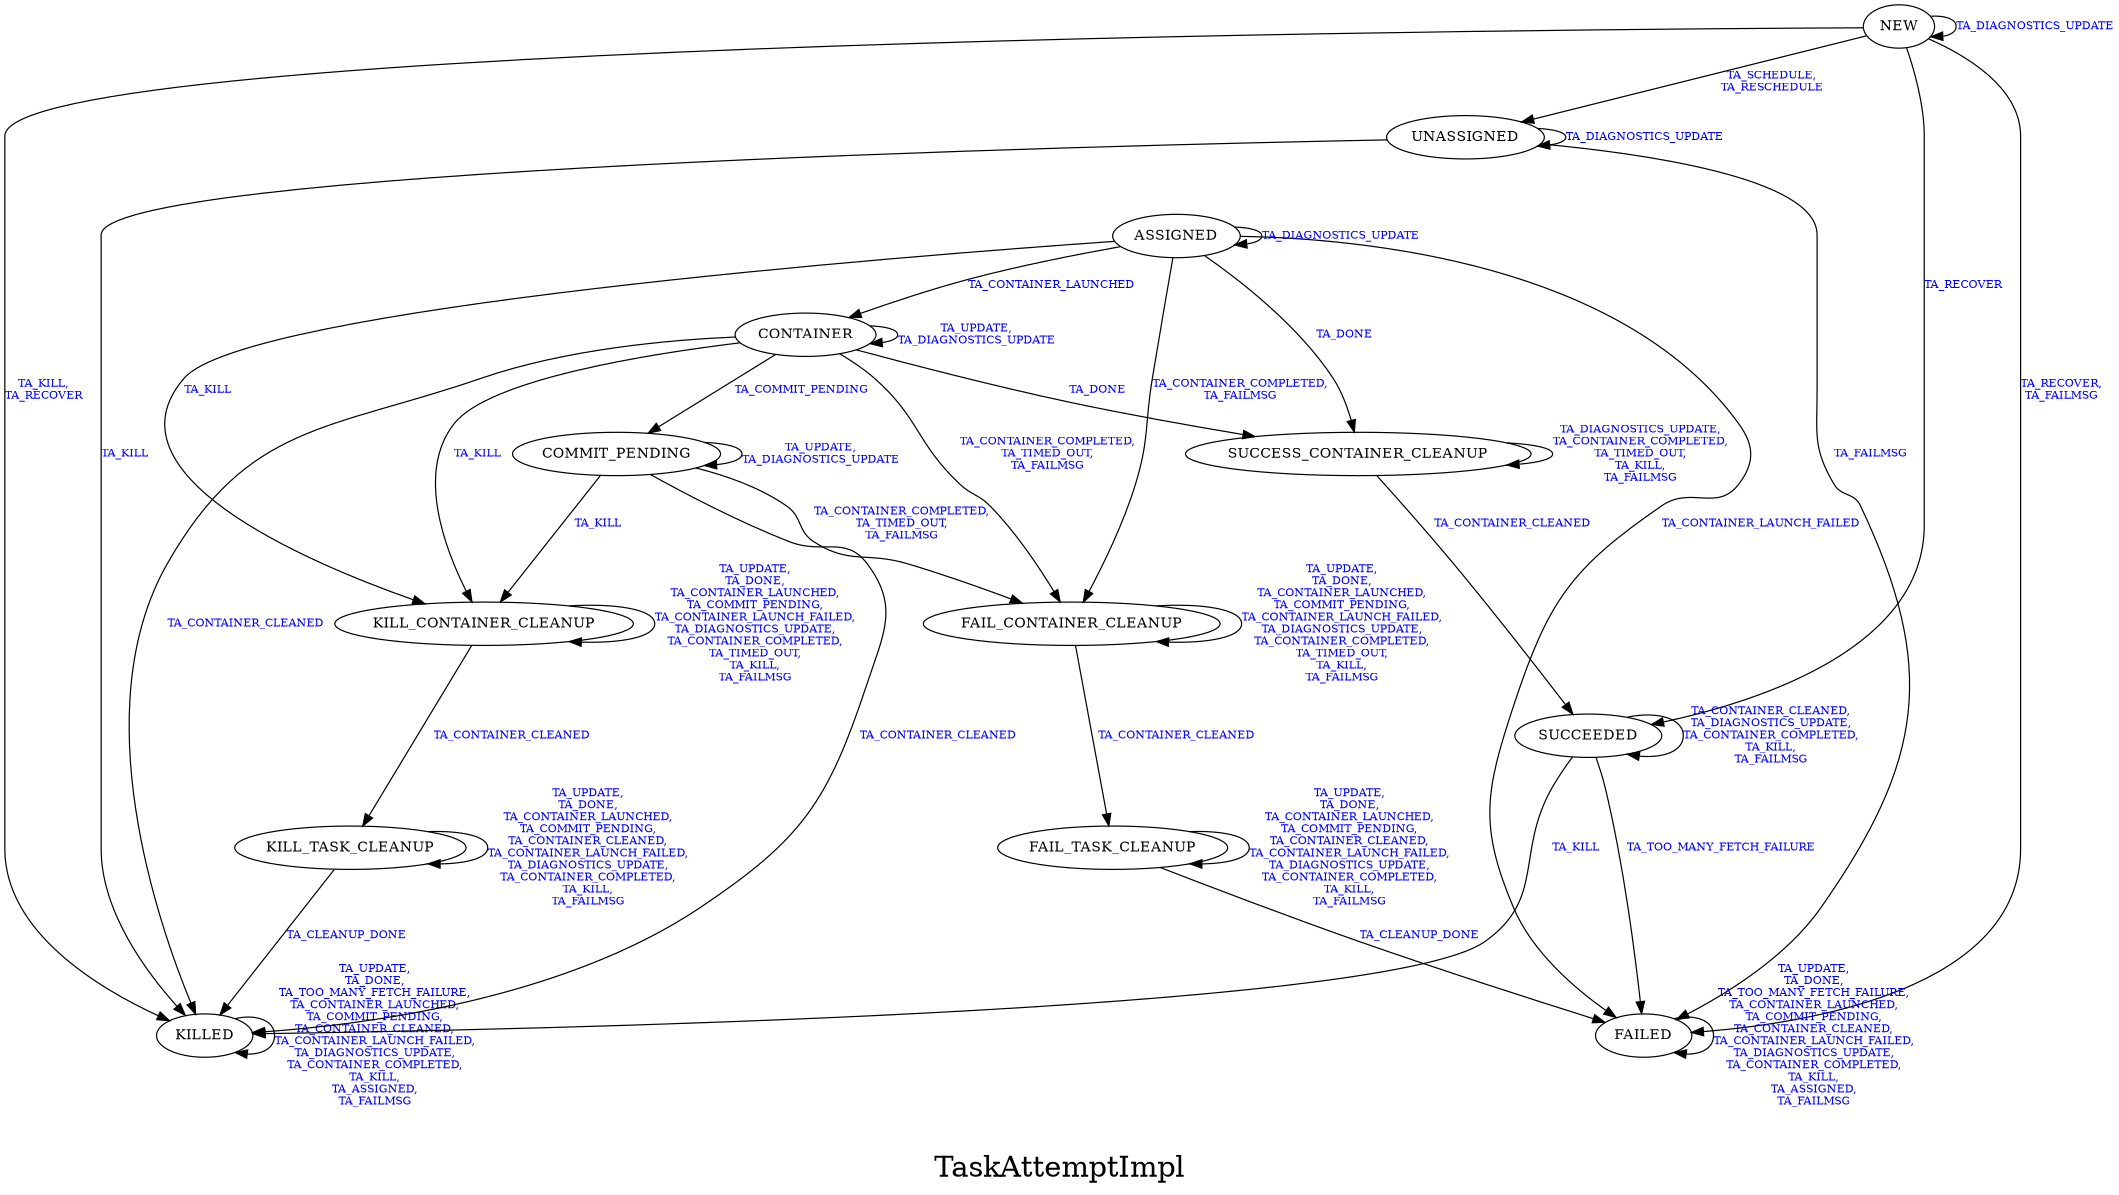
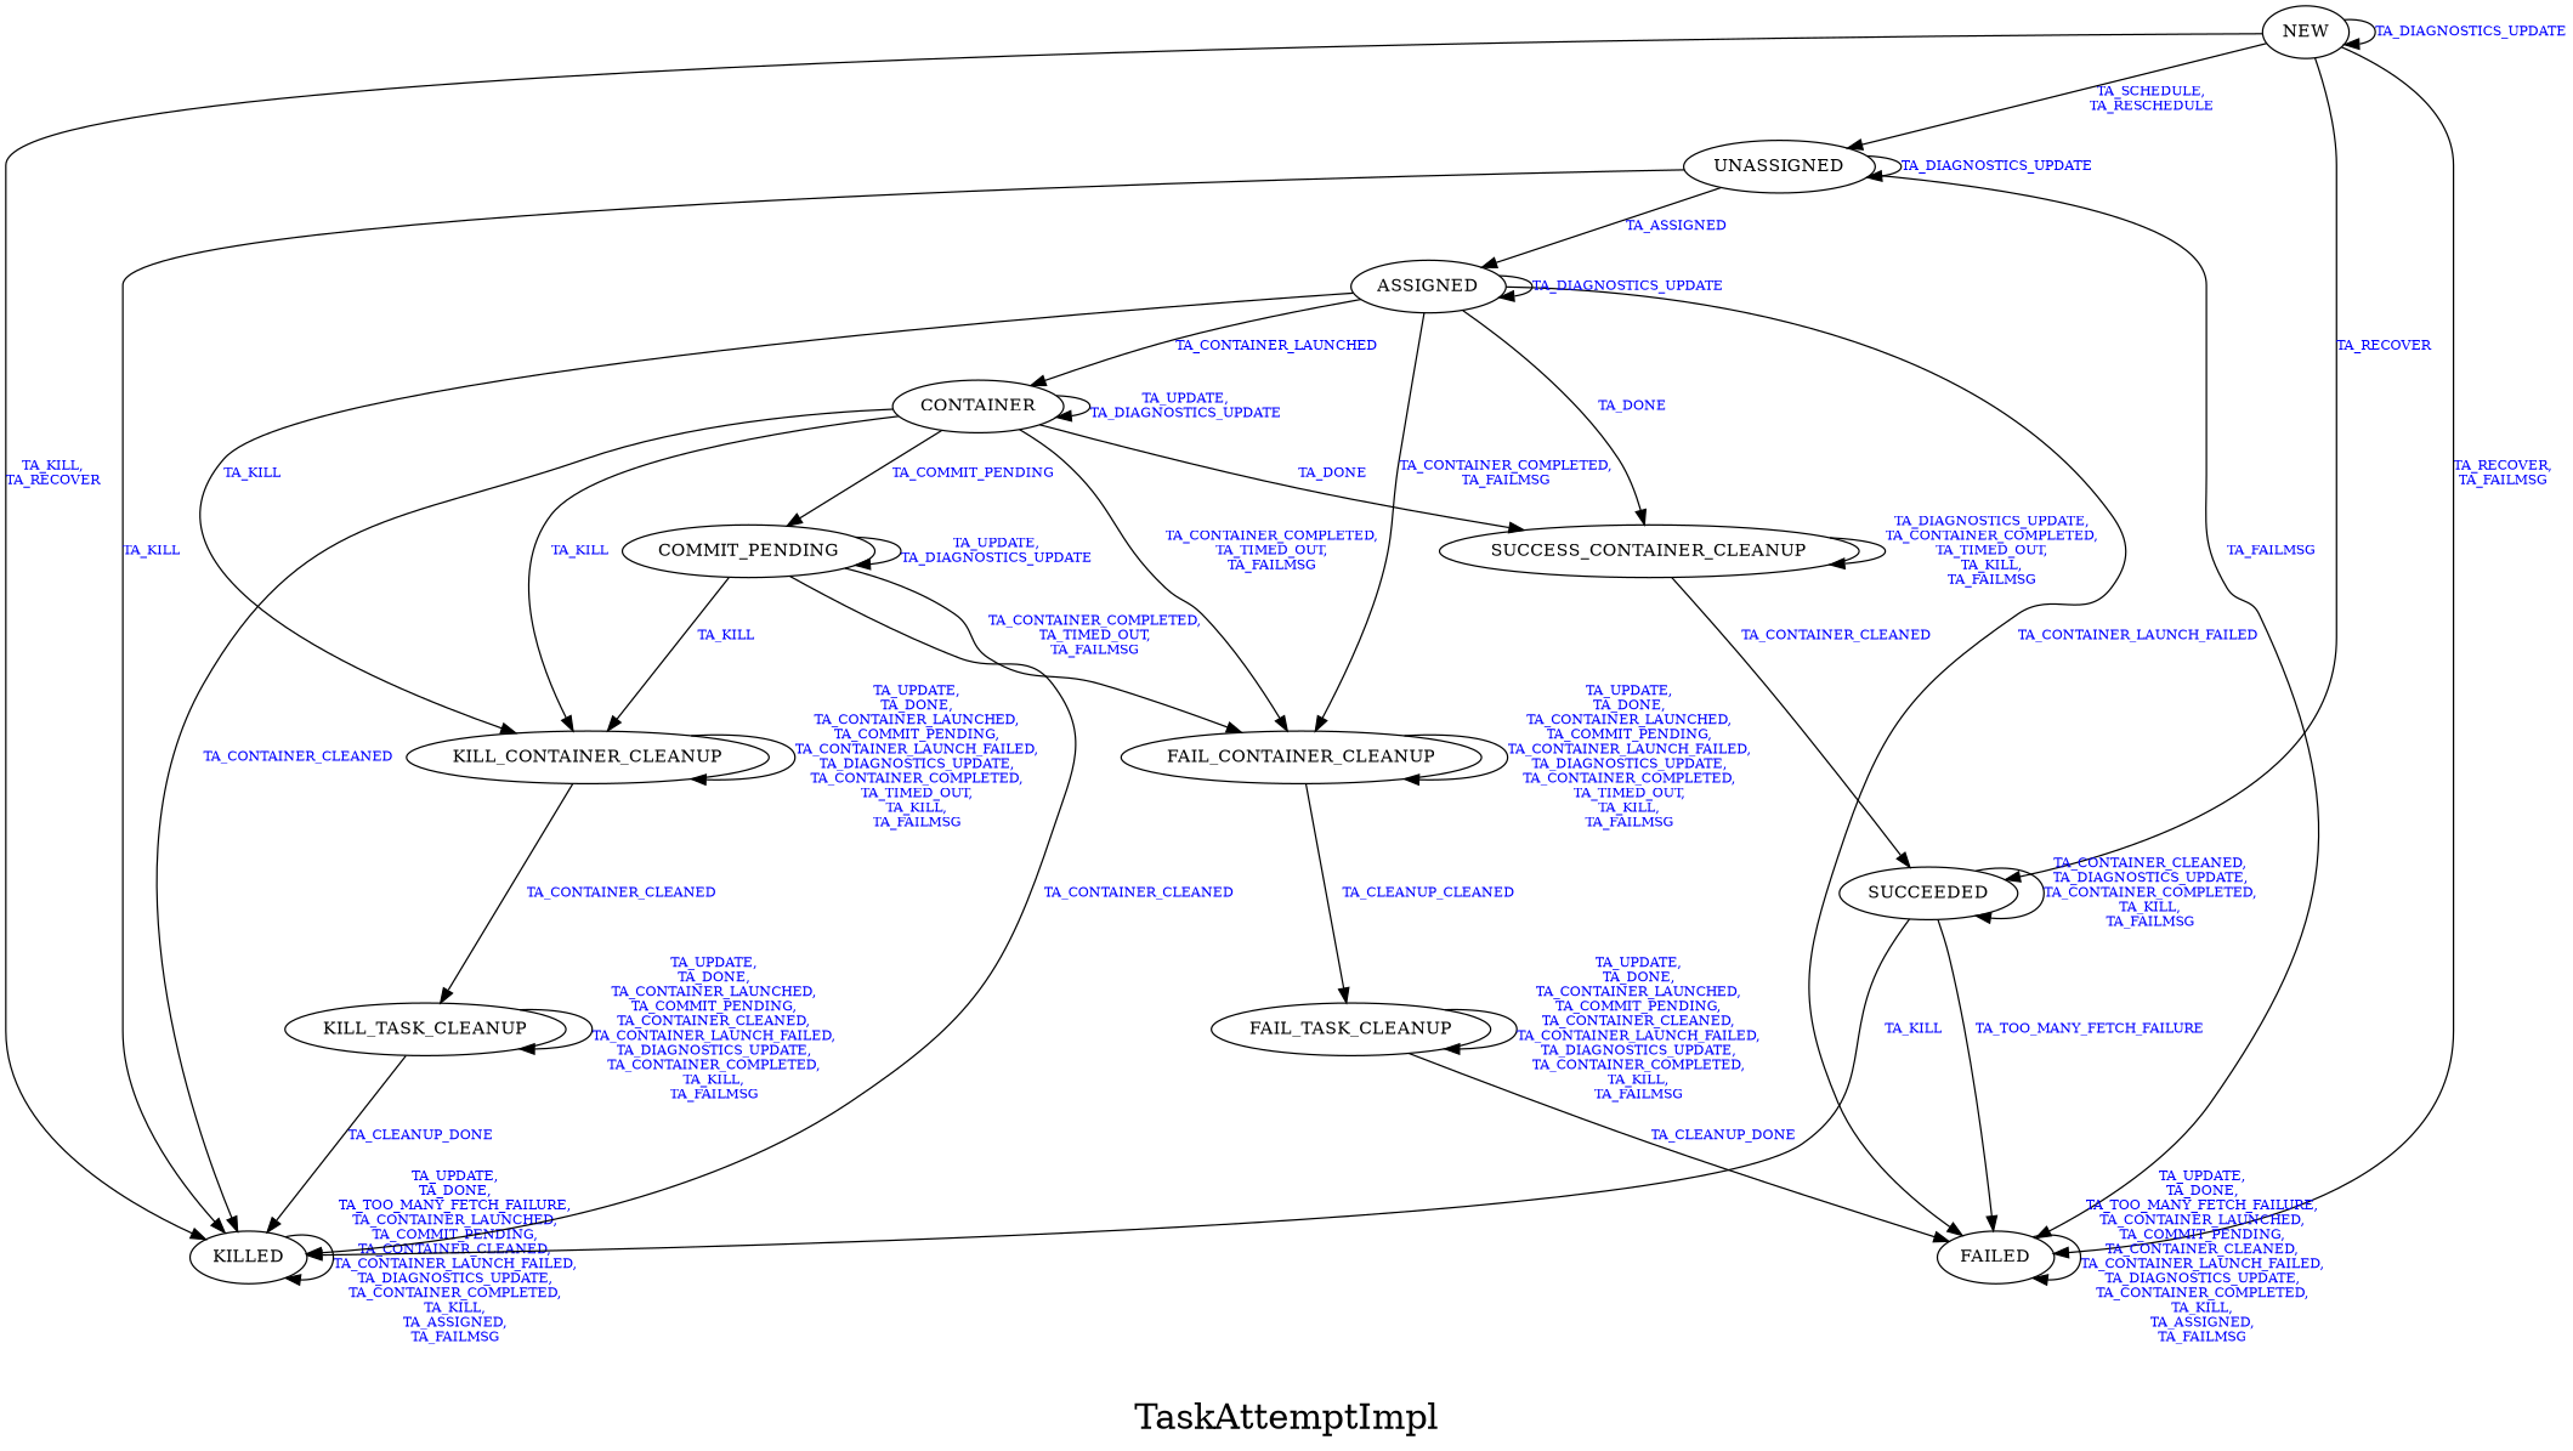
  digraph {
    fontname="DejaVu Serif"
    fontsize=24
    label=TaskAttemptImpl
    node [fontname="DejaVu Serif" fontsize=12]
    edge [fontcolor=blue fontname="DejaVu Serif" fontsize=9]
    n1 [label=NEW]
    n2 [label=KILLED]
    n3 [label=UNASSIGNED]
    n4 [label=SUCCEEDED]
    n5 [label=FAILED]
    n6 [label=ASSIGNED]
    n7 [label=KILL_CONTAINER_CLEANUP]
    n8 [label=CONTAINER]
    n9 [label=FAIL_CONTAINER_CLEANUP]
    n10 [label=SUCCESS_CONTAINER_CLEANUP]
    n11 [label=FAIL_TASK_CLEANUP]
    n12 [label=KILL_TASK_CLEANUP]
    n13 [label=COMMIT_PENDING]
    n1 -> n1 [label=TA_DIAGNOSTICS_UPDATE]
    n1 -> n2 [label="TA_KILL,\nTA_RECOVER"]
    n1 -> n3 [label="TA_SCHEDULE,\nTA_RESCHEDULE"]
    n1 -> n4 [label=TA_RECOVER]
    n1 -> n5 [label="TA_RECOVER,\nTA_FAILMSG"]
    n2 -> n2 [label="TA_UPDATE,\nTA_DONE,\nTA_TOO_MANY_FETCH_FAILURE,\nTA_CONTAINER_LAUNCHED,\nTA_COMMIT_PENDING,\nTA_CONTAINER_CLEANED,\nTA_CONTAINER_LAUNCH_FAILED,\nTA_DIAGNOSTICS_UPDATE,\nTA_CONTAINER_COMPLETED,\nTA_KILL,\nTA_ASSIGNED,\nTA_FAILMSG"]
    n3 -> n2 [label=TA_KILL]
    n3 -> n3 [label=TA_DIAGNOSTICS_UPDATE]
    n3 -> n5 [label=TA_FAILMSG]
+   n3 -> n6 [label=TA_ASSIGNED]
    n4 -> n2 [label=TA_KILL]
    n4 -> n4 [label="TA_CONTAINER_CLEANED,\nTA_DIAGNOSTICS_UPDATE,\nTA_CONTAINER_COMPLETED,\nTA_KILL,\nTA_FAILMSG"]
    n4 -> n5 [label=TA_TOO_MANY_FETCH_FAILURE]
    n5 -> n5 [label="TA_UPDATE,\nTA_DONE,\nTA_TOO_MANY_FETCH_FAILURE,\nTA_CONTAINER_LAUNCHED,\nTA_COMMIT_PENDING,\nTA_CONTAINER_CLEANED,\nTA_CONTAINER_LAUNCH_FAILED,\nTA_DIAGNOSTICS_UPDATE,\nTA_CONTAINER_COMPLETED,\nTA_KILL,\nTA_ASSIGNED,\nTA_FAILMSG"]
    n6 -> n5 [label=TA_CONTAINER_LAUNCH_FAILED]
    n6 -> n6 [label=TA_DIAGNOSTICS_UPDATE]
    n6 -> n7 [label=TA_KILL]
    n6 -> n8 [label=TA_CONTAINER_LAUNCHED]
    n6 -> n9 [label="TA_CONTAINER_COMPLETED,\nTA_FAILMSG"]
    n6 -> n10 [label=TA_DONE]
    n7 -> n7 [label="TA_UPDATE,\nTA_DONE,\nTA_CONTAINER_LAUNCHED,\nTA_COMMIT_PENDING,\nTA_CONTAINER_LAUNCH_FAILED,\nTA_DIAGNOSTICS_UPDATE,\nTA_CONTAINER_COMPLETED,\nTA_TIMED_OUT,\nTA_KILL,\nTA_FAILMSG"]
    n7 -> n12 [label=TA_CONTAINER_CLEANED]
    n8 -> n2 [label=TA_CONTAINER_CLEANED]
    n8 -> n7 [label=TA_KILL]
    n8 -> n8 [label="TA_UPDATE,\nTA_DIAGNOSTICS_UPDATE"]
    n8 -> n9 [label="TA_CONTAINER_COMPLETED,\nTA_TIMED_OUT,\nTA_FAILMSG"]
    n8 -> n10 [label=TA_DONE]
    n8 -> n13 [label=TA_COMMIT_PENDING]
    n9 -> n9 [label="TA_UPDATE,\nTA_DONE,\nTA_CONTAINER_LAUNCHED,\nTA_COMMIT_PENDING,\nTA_CONTAINER_LAUNCH_FAILED,\nTA_DIAGNOSTICS_UPDATE,\nTA_CONTAINER_COMPLETED,\nTA_TIMED_OUT,\nTA_KILL,\nTA_FAILMSG"]
-   n9 -> n11 [label=TA_CONTAINER_CLEANED]
+   n9 -> n11 [label=TA_CLEANUP_CLEANED]
    n10 -> n4 [label=TA_CONTAINER_CLEANED]
    n10 -> n10 [label="TA_DIAGNOSTICS_UPDATE,\nTA_CONTAINER_COMPLETED,\nTA_TIMED_OUT,\nTA_KILL,\nTA_FAILMSG"]
    n11 -> n5 [label=TA_CLEANUP_DONE]
    n11 -> n11 [label="TA_UPDATE,\nTA_DONE,\nTA_CONTAINER_LAUNCHED,\nTA_COMMIT_PENDING,\nTA_CONTAINER_CLEANED,\nTA_CONTAINER_LAUNCH_FAILED,\nTA_DIAGNOSTICS_UPDATE,\nTA_CONTAINER_COMPLETED,\nTA_KILL,\nTA_FAILMSG"]
    n12 -> n2 [label=TA_CLEANUP_DONE]
    n12 -> n12 [label="TA_UPDATE,\nTA_DONE,\nTA_CONTAINER_LAUNCHED,\nTA_COMMIT_PENDING,\nTA_CONTAINER_CLEANED,\nTA_CONTAINER_LAUNCH_FAILED,\nTA_DIAGNOSTICS_UPDATE,\nTA_CONTAINER_COMPLETED,\nTA_KILL,\nTA_FAILMSG"]
    n13 -> n2 [label=TA_CONTAINER_CLEANED]
    n13 -> n7 [label=TA_KILL]
    n13 -> n9 [label="TA_CONTAINER_COMPLETED,\nTA_TIMED_OUT,\nTA_FAILMSG"]
    n13 -> n13 [label="TA_UPDATE,\nTA_DIAGNOSTICS_UPDATE"]
  }
